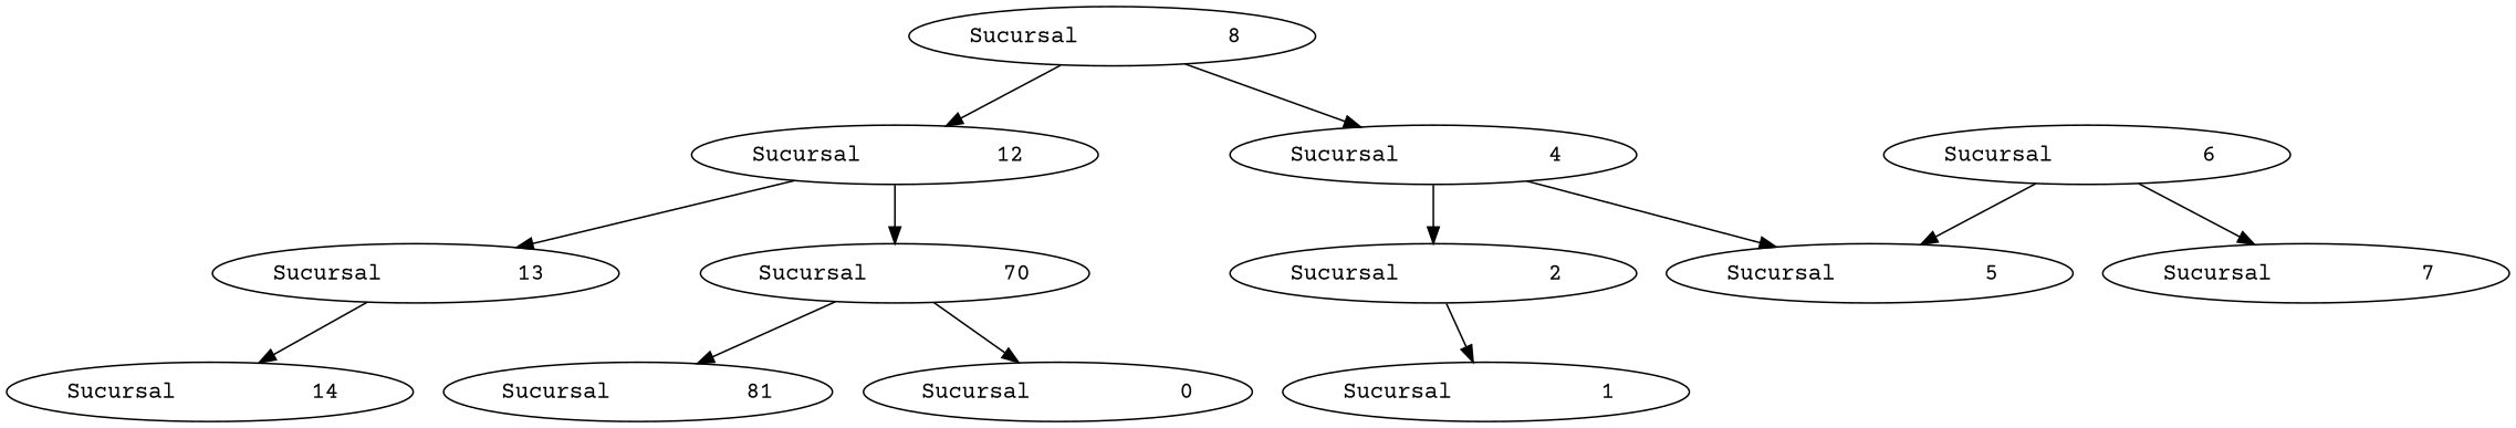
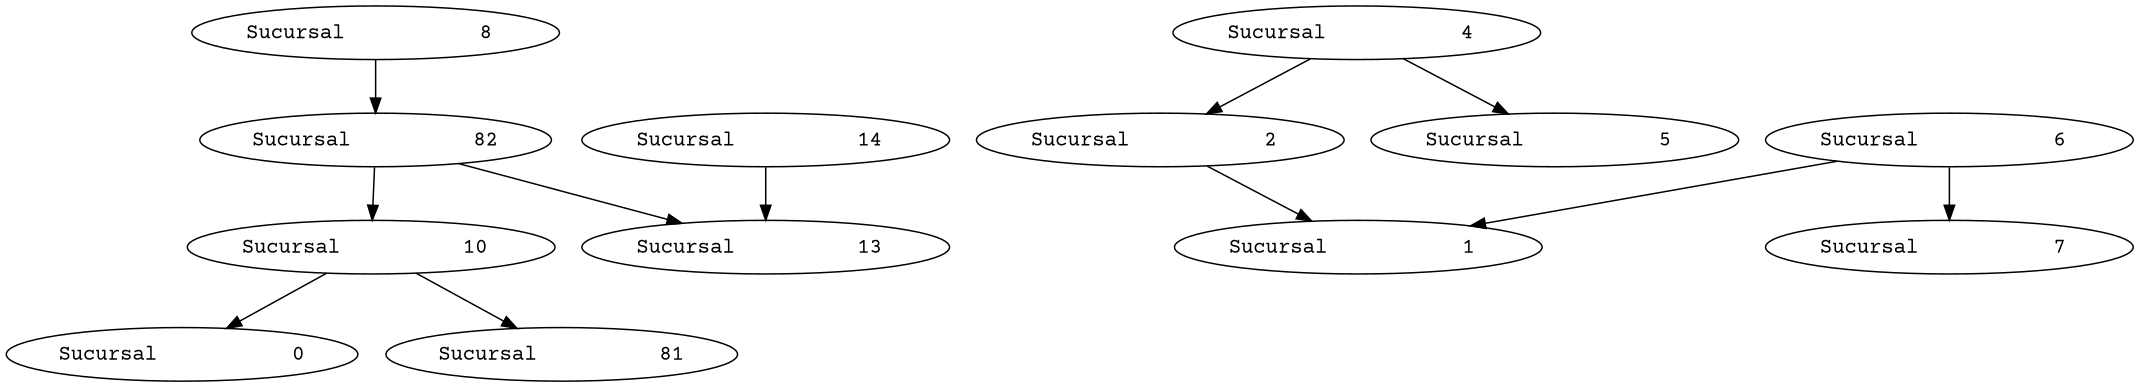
  digraph {
    fontname="Courier Prime"
    node [fontname="Courier Prime"]
    edge [fontname="Courier Prime"]
    n1 [label="Sucursal           8 "]
    n2 [label="Sucursal           4 "]
-   n3 [label="Sucursal          12 "]
+   n3 [label="Sucursal          82"]
    n4 [label="Sucursal           2 "]
    n5 [label="Sucursal           5 "]
-   n6 [label="Sucursal          70"]
+   n6 [label="Sucursal          10 "]
    n7 [label="Sucursal          13 "]
    n8 [label="Sucursal           1 "]
    n9 [label="Sucursal           6 "]
    n10 [label="Sucursal           7 "]
    n11 [label="Sucursal           0"]
    n12 [label="Sucursal          81"]
    n13 [label="Sucursal          14 "]
-   n1 -> n2
    n1 -> n3
    n2 -> n4
    n2 -> n5
    n3 -> n6
    n3 -> n7
    n4 -> n8
    n6 -> n11
    n6 -> n12
-   n7 -> n13
-   n9 -> n5
+   n13 -> n7
+   n9 -> n8
    n9 -> n10
  }
